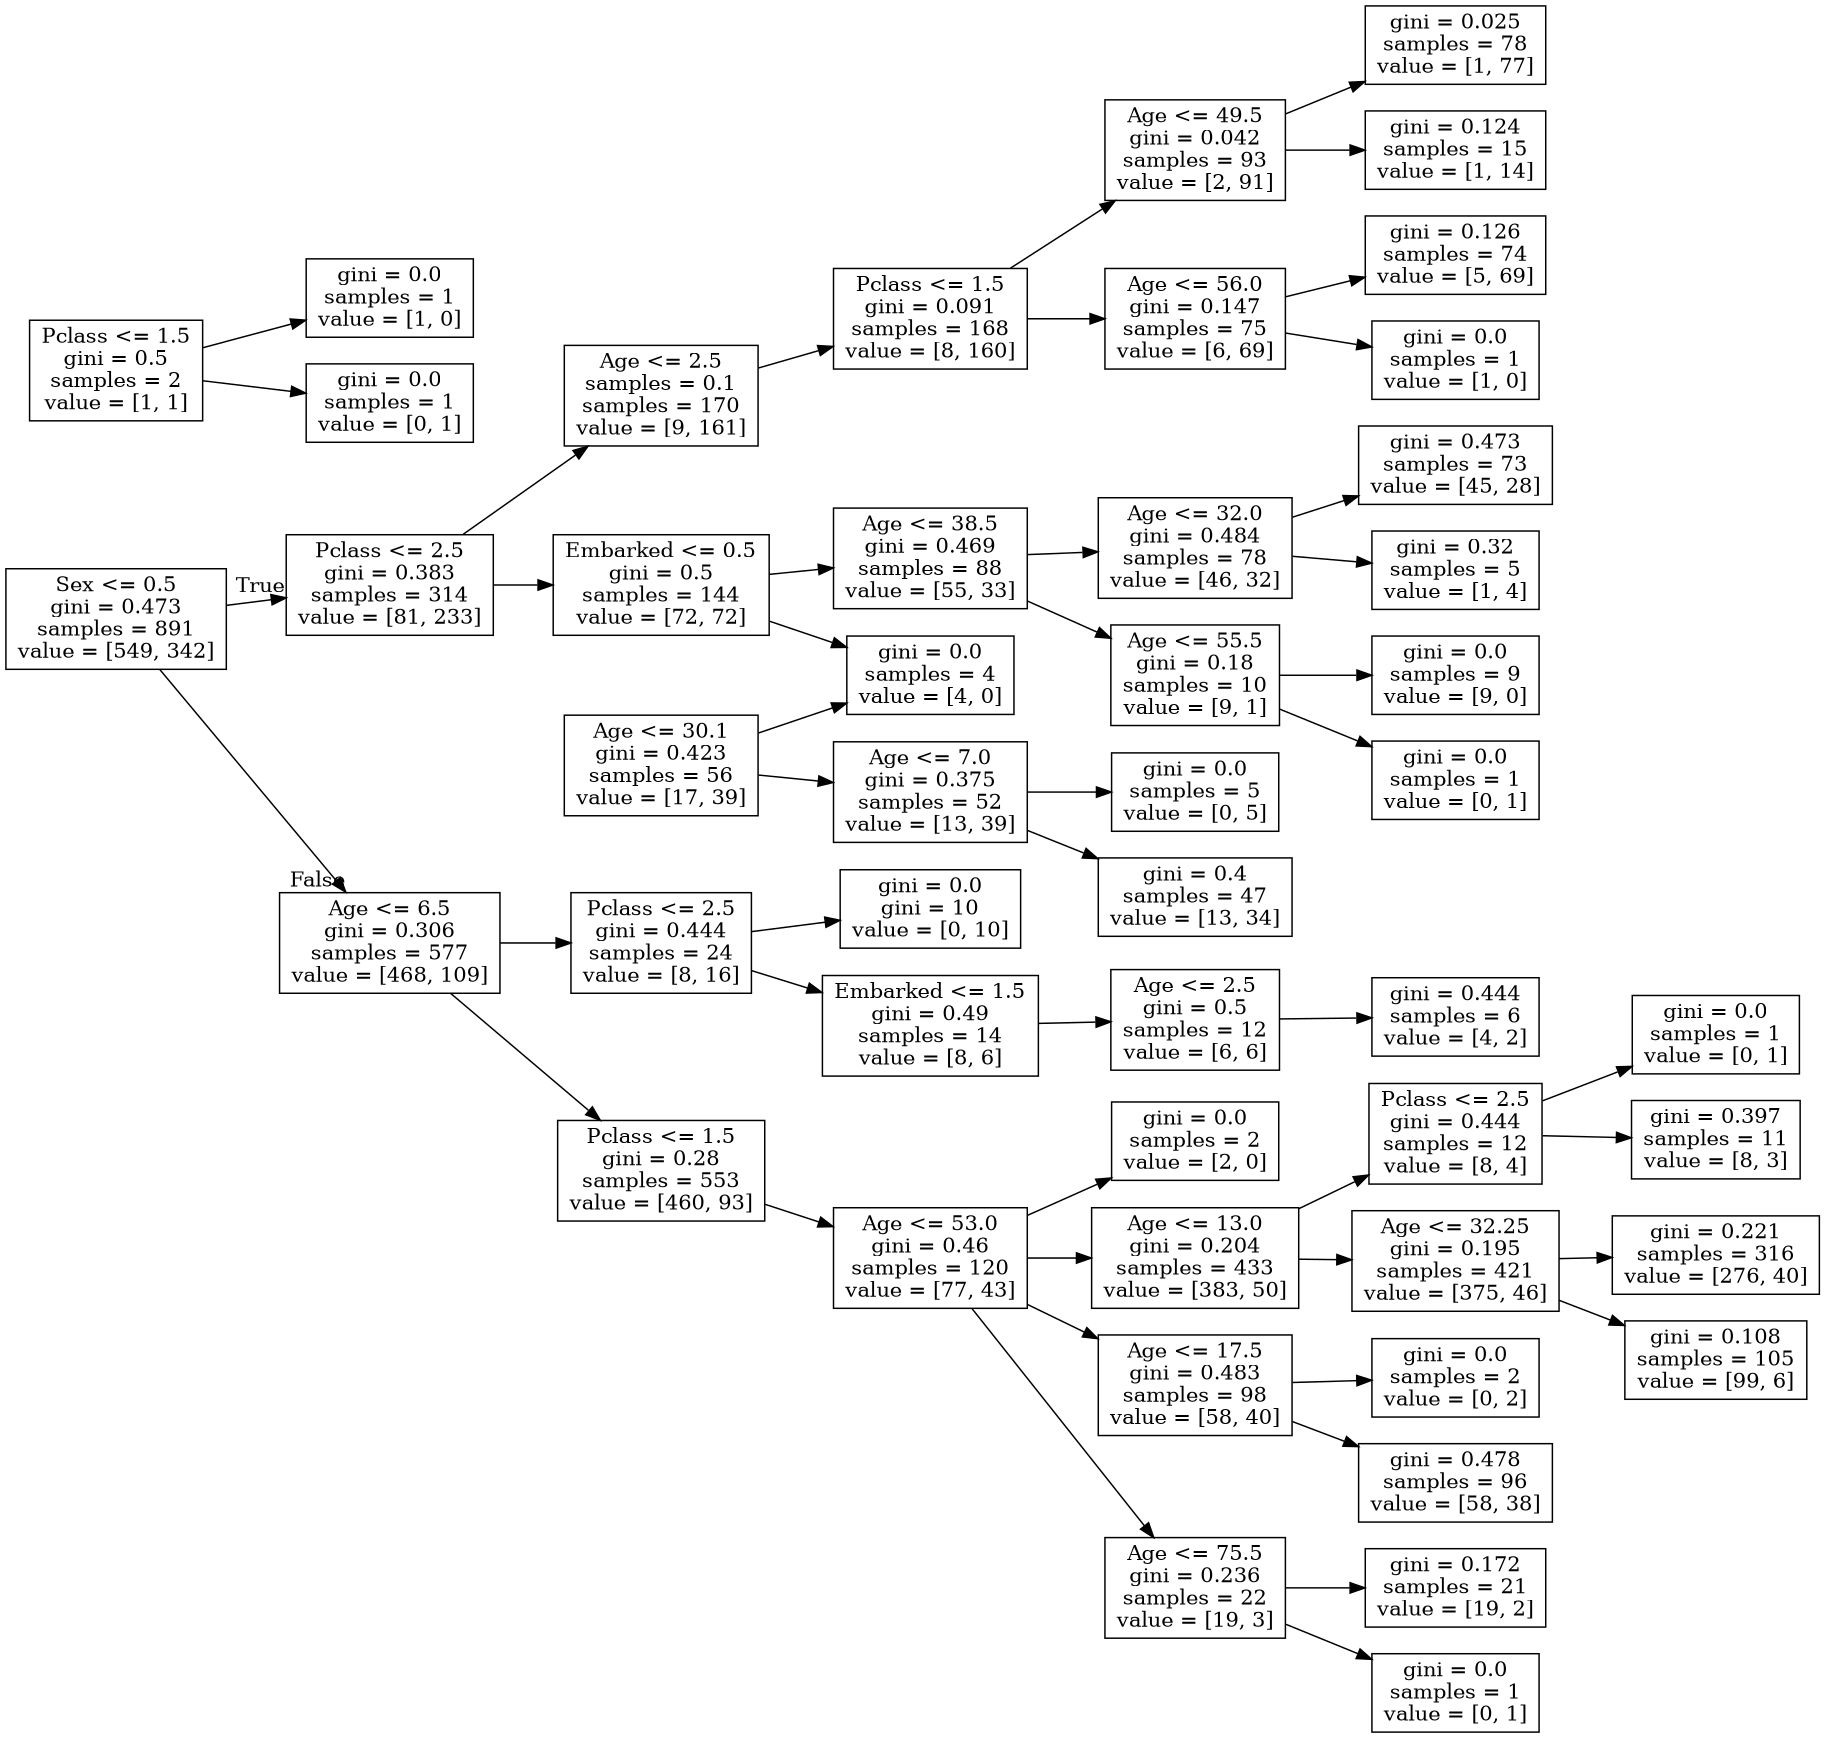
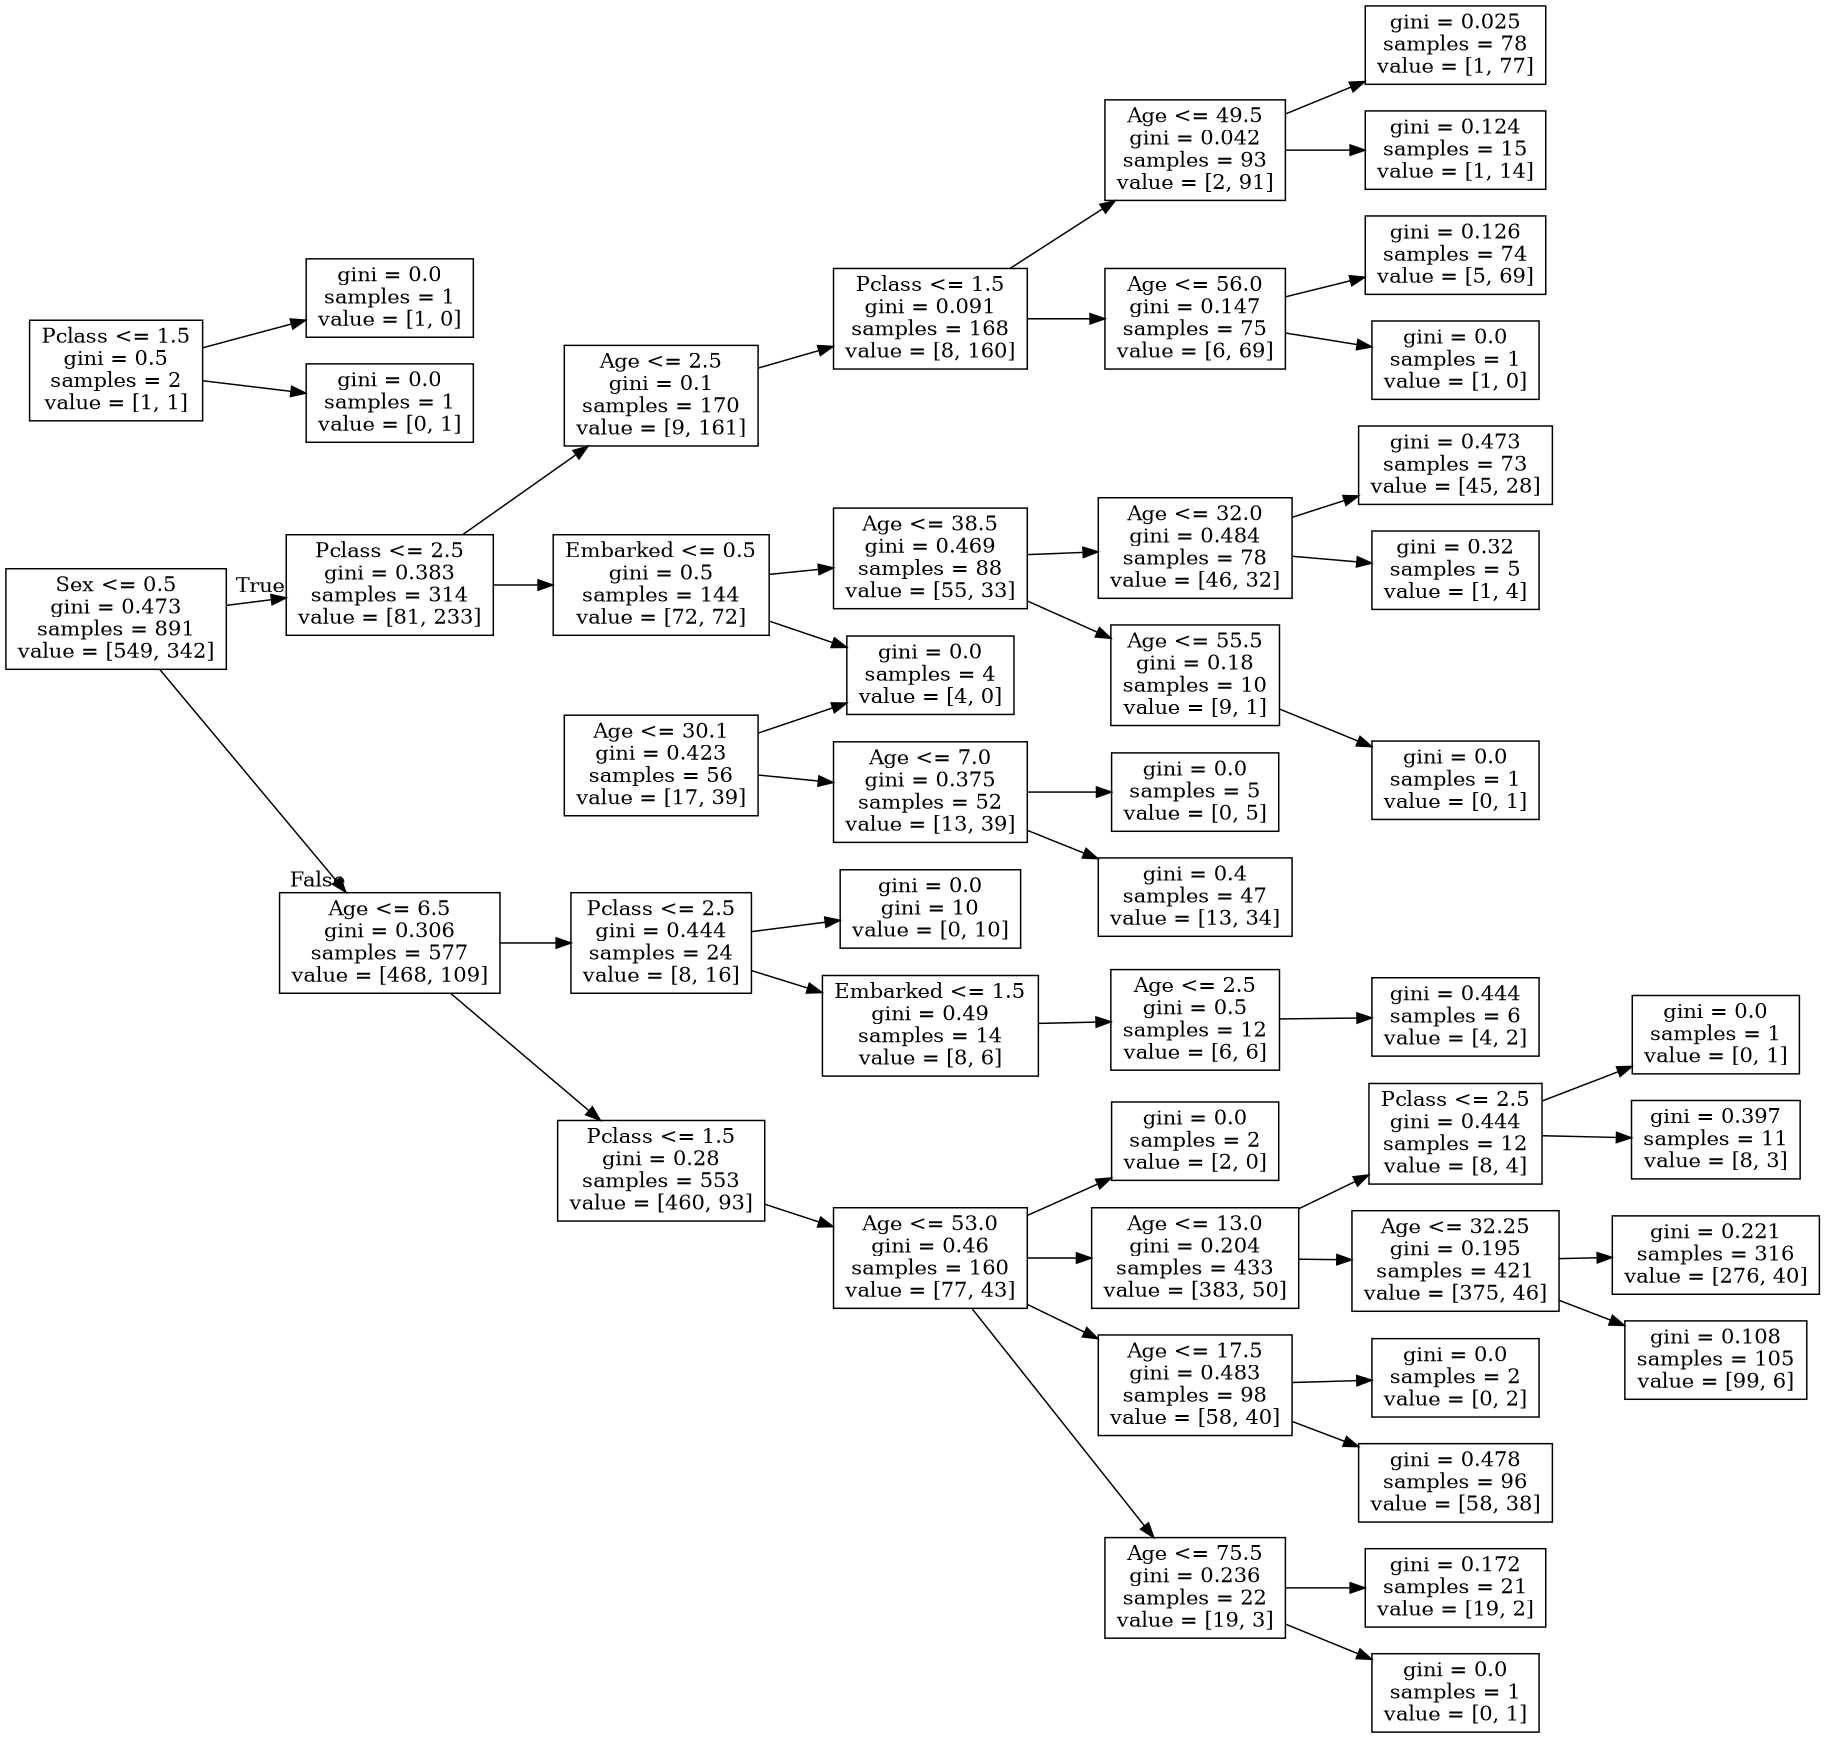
  digraph {
    rankdir=LR
    node [shape=box]
    n1 [label="Sex <= 0.5\ngini = 0.473\nsamples = 891\nvalue = [549, 342]"]
    n2 [label="Pclass <= 2.5\ngini = 0.383\nsamples = 314\nvalue = [81, 233]"]
    n3 [label="Age <= 6.5\ngini = 0.306\nsamples = 577\nvalue = [468, 109]"]
-   n4 [label="Age <= 2.5\nsamples = 0.1\nsamples = 170\nvalue = [9, 161]"]
+   n4 [label="Age <= 2.5\ngini = 0.1\nsamples = 170\nvalue = [9, 161]"]
    n5 [label="Embarked <= 0.5\ngini = 0.5\nsamples = 144\nvalue = [72, 72]"]
    n6 [label="Pclass <= 2.5\ngini = 0.444\nsamples = 24\nvalue = [8, 16]"]
    n7 [label="Pclass <= 1.5\ngini = 0.28\nsamples = 553\nvalue = [460, 93]"]
    n8 [label="Pclass <= 1.5\ngini = 0.091\nsamples = 168\nvalue = [8, 160]"]
    n9 [label="Age <= 38.5\ngini = 0.469\nsamples = 88\nvalue = [55, 33]"]
    n10 [label="gini = 0.0\nsamples = 4\nvalue = [4, 0]"]
    n11 [label="Pclass <= 1.5\ngini = 0.5\nsamples = 2\nvalue = [1, 1]"]
    n12 [label="gini = 0.0\nsamples = 1\nvalue = [1, 0]"]
    n13 [label="gini = 0.0\nsamples = 1\nvalue = [0, 1]"]
    n14 [label="Age <= 49.5\ngini = 0.042\nsamples = 93\nvalue = [2, 91]"]
    n15 [label="Age <= 56.0\ngini = 0.147\nsamples = 75\nvalue = [6, 69]"]
    n16 [label="gini = 0.025\nsamples = 78\nvalue = [1, 77]"]
    n17 [label="gini = 0.124\nsamples = 15\nvalue = [1, 14]"]
    n18 [label="gini = 0.126\nsamples = 74\nvalue = [5, 69]"]
    n19 [label="gini = 0.0\nsamples = 1\nvalue = [1, 0]"]
    n20 [label="Age <= 32.0\ngini = 0.484\nsamples = 78\nvalue = [46, 32]"]
    n21 [label="Age <= 55.5\ngini = 0.18\nsamples = 10\nvalue = [9, 1]"]
    n22 [label="Age <= 30.1\ngini = 0.423\nsamples = 56\nvalue = [17, 39]"]
    n23 [label="Age <= 7.0\ngini = 0.375\nsamples = 52\nvalue = [13, 39]"]
    n24 [label="gini = 0.473\nsamples = 73\nvalue = [45, 28]"]
    n25 [label="gini = 0.32\nsamples = 5\nvalue = [1, 4]"]
-   n26 [label="gini = 0.0\nsamples = 9\nvalue = [9, 0]"]
    n27 [label="gini = 0.0\nsamples = 1\nvalue = [0, 1]"]
    n28 [label="gini = 0.0\nsamples = 5\nvalue = [0, 5]"]
    n29 [label="gini = 0.4\nsamples = 47\nvalue = [13, 34]"]
    n30 [label="gini = 0.0\ngini = 10\nvalue = [0, 10]"]
    n31 [label="Embarked <= 1.5\ngini = 0.49\nsamples = 14\nvalue = [8, 6]"]
-   n32 [label="Age <= 53.0\ngini = 0.46\nsamples = 120\nvalue = [77, 43]"]
+   n32 [label="Age <= 53.0\ngini = 0.46\nsamples = 160\nvalue = [77, 43]"]
    n33 [label="Age <= 2.5\ngini = 0.5\nsamples = 12\nvalue = [6, 6]"]
    n34 [label="gini = 0.444\nsamples = 6\nvalue = [4, 2]"]
    n35 [label="gini = 0.0\nsamples = 2\nvalue = [2, 0]"]
    n36 [label="Age <= 13.0\ngini = 0.204\nsamples = 433\nvalue = [383, 50]"]
    n37 [label="Age <= 17.5\ngini = 0.483\nsamples = 98\nvalue = [58, 40]"]
    n38 [label="Age <= 75.5\ngini = 0.236\nsamples = 22\nvalue = [19, 3]"]
    n39 [label="Pclass <= 2.5\ngini = 0.444\nsamples = 12\nvalue = [8, 4]"]
    n40 [label="Age <= 32.25\ngini = 0.195\nsamples = 421\nvalue = [375, 46]"]
    n41 [label="gini = 0.0\nsamples = 2\nvalue = [0, 2]"]
    n42 [label="gini = 0.478\nsamples = 96\nvalue = [58, 38]"]
    n43 [label="gini = 0.172\nsamples = 21\nvalue = [19, 2]"]
    n44 [label="gini = 0.0\nsamples = 1\nvalue = [0, 1]"]
    n45 [label="gini = 0.0\nsamples = 1\nvalue = [0, 1]"]
    n46 [label="gini = 0.397\nsamples = 11\nvalue = [8, 3]"]
    n47 [label="gini = 0.221\nsamples = 316\nvalue = [276, 40]"]
    n48 [label="gini = 0.108\nsamples = 105\nvalue = [99, 6]"]
    n1 -> n2 [headlabel=True labelangle=45 labeldistance=2.5]
    n1 -> n3 [headlabel=False labelangle=-45 labeldistance=2.5]
    n2 -> n4
    n2 -> n5
    n3 -> n6
    n3 -> n7
    n4 -> n8
    n5 -> n9
    n5 -> n10
    n6 -> n30
    n6 -> n31
    n7 -> n32
    n8 -> n14
    n8 -> n15
    n9 -> n20
    n9 -> n21
    n11 -> n12
    n11 -> n13
    n14 -> n16
    n14 -> n17
    n15 -> n18
    n15 -> n19
    n20 -> n24
    n20 -> n25
-   n21 -> n26
    n21 -> n27
    n22 -> n10
    n22 -> n23
    n23 -> n28
    n23 -> n29
    n31 -> n33
    n32 -> n35
    n32 -> n36
    n32 -> n37
    n32 -> n38
    n33 -> n34
    n36 -> n39
    n36 -> n40
    n37 -> n41
    n37 -> n42
    n38 -> n43
    n38 -> n44
    n39 -> n45
    n39 -> n46
    n40 -> n47
    n40 -> n48
  }
